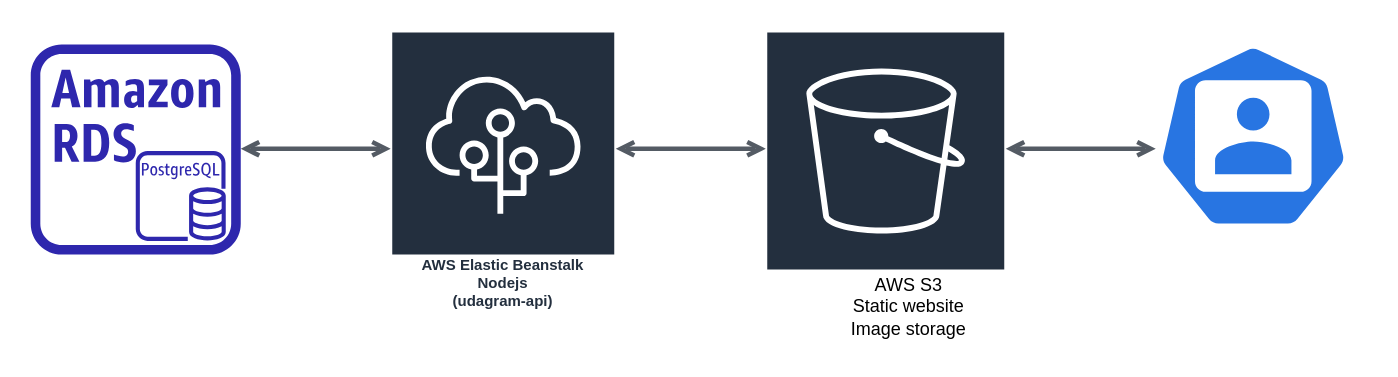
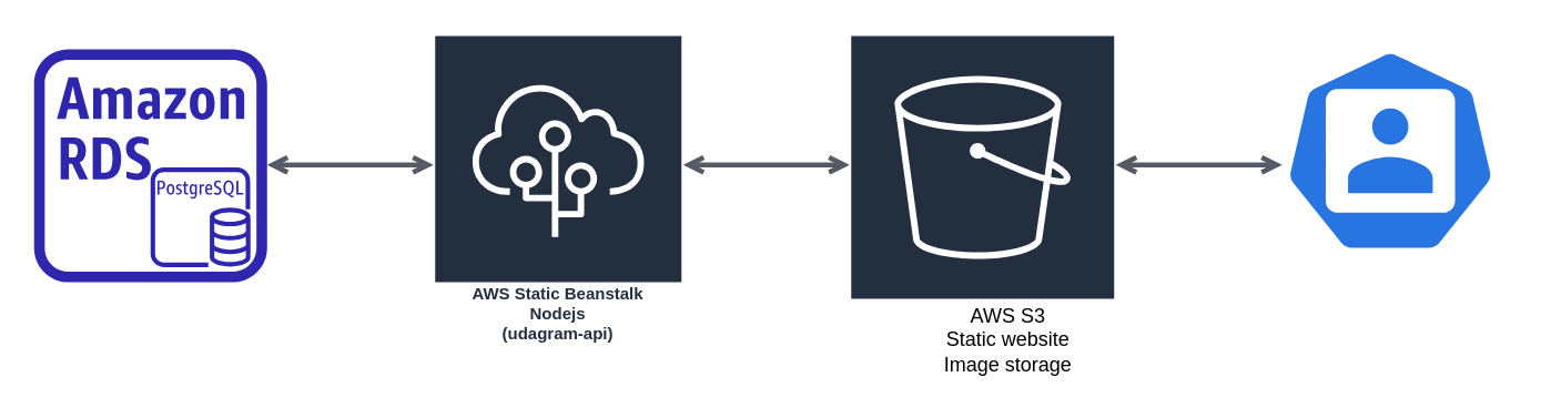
  <mxCell id="0" />
  <mxCell id="1" parent="0" />
  <mxCell id="2" value="" style="sketch=0;outlineConnect=0;fontColor=#232F3E;gradientColor=none;fillColor=#2E27AD;strokeColor=none;dashed=0;verticalLabelPosition=bottom;verticalAlign=top;align=center;html=1;fontSize=12;fontStyle=0;aspect=fixed;pointerEvents=1;shape=mxgraph.aws4.rds_instance_alt;" vertex="1" parent="1"><mxGeometry x="20" y="29" width="140" height="140" as="geometry" /></mxCell>
  <mxCell id="3" value="" style="edgeStyle=orthogonalEdgeStyle;html=1;endArrow=open;elbow=vertical;startArrow=open;startFill=0;endFill=0;strokeColor=#545B64;rounded=0;strokeWidth=3;" edge="1" parent="1"><mxGeometry width="100" relative="1" as="geometry"><mxPoint x="160" y="98.5" as="sourcePoint" /><mxPoint x="260" y="98.5" as="targetPoint" /></mxGeometry></mxCell>
  <mxCell id="4" value="" style="sketch=0;outlineConnect=0;fontColor=#232F3E;gradientColor=none;fillColor=#2E27AD;strokeColor=none;dashed=0;verticalLabelPosition=bottom;verticalAlign=top;align=center;html=1;fontSize=12;fontStyle=0;aspect=fixed;pointerEvents=1;shape=mxgraph.aws4.rds_postgresql_instance;" vertex="1" parent="1"><mxGeometry x="90" y="100" width="60" height="60" as="geometry" /></mxCell>
- <mxCell id="5" value="AWS Elastic Beanstalk &lt;br&gt;Nodejs&lt;br&gt;(udagram-api)" style="sketch=0;outlineConnect=0;fontColor=#232F3E;gradientColor=none;strokeColor=#ffffff;fillColor=#232F3E;dashed=0;verticalLabelPosition=middle;verticalAlign=bottom;align=center;html=1;whiteSpace=wrap;fontSize=10;fontStyle=1;spacing=3;shape=mxgraph.aws4.productIcon;prIcon=mxgraph.aws4.elastic_beanstalk;" vertex="1" parent="1"><mxGeometry x="260" y="20" width="150" height="190" as="geometry" /></mxCell>
+ <mxCell id="5" value="AWS Static Beanstalk &lt;br&gt;Nodejs&lt;br&gt;(udagram-api)" style="sketch=0;outlineConnect=0;fontColor=#232F3E;gradientColor=none;strokeColor=#ffffff;fillColor=#232F3E;dashed=0;verticalLabelPosition=middle;verticalAlign=bottom;align=center;html=1;whiteSpace=wrap;fontSize=10;fontStyle=1;spacing=3;shape=mxgraph.aws4.productIcon;prIcon=mxgraph.aws4.elastic_beanstalk;" vertex="1" parent="1"><mxGeometry x="260" y="20" width="150" height="190" as="geometry" /></mxCell>
  <mxCell id="6" value="&lt;br&gt;&lt;br&gt;&lt;br&gt;&lt;br&gt;&lt;br&gt;&lt;br&gt;&lt;br&gt;" style="sketch=0;outlineConnect=0;fontColor=#232F3E;gradientColor=none;strokeColor=#ffffff;fillColor=#232F3E;dashed=0;verticalLabelPosition=middle;verticalAlign=bottom;align=center;html=1;whiteSpace=wrap;fontSize=10;fontStyle=1;spacing=3;shape=mxgraph.aws4.productIcon;prIcon=mxgraph.aws4.s3;" vertex="1" parent="1"><mxGeometry x="510" y="20" width="160" height="140" as="geometry" /></mxCell>
  <mxCell id="7" value="" style="edgeStyle=orthogonalEdgeStyle;html=1;endArrow=open;elbow=vertical;startArrow=open;startFill=0;endFill=0;strokeColor=#545B64;rounded=0;strokeWidth=3;" edge="1" parent="1"><mxGeometry width="100" relative="1" as="geometry"><mxPoint x="410" y="98.5" as="sourcePoint" /><mxPoint x="510" y="98.5" as="targetPoint" /></mxGeometry></mxCell>
  <mxCell id="8" value="AWS S3&lt;br&gt;Static website&lt;br&gt;Image storage" style="text;html=1;align=center;verticalAlign=middle;resizable=0;points=[];autosize=1;strokeColor=none;fillColor=none;" vertex="1" parent="1"><mxGeometry x="560" y="179" width="90" height="50" as="geometry" /></mxCell>
  <mxCell id="9" value="" style="sketch=0;html=1;dashed=0;whitespace=wrap;fillColor=#2875E2;strokeColor=#ffffff;points=[[0.005,0.63,0],[0.1,0.2,0],[0.9,0.2,0],[0.5,0,0],[0.995,0.63,0],[0.72,0.99,0],[0.5,1,0],[0.28,0.99,0]];shape=mxgraph.kubernetes.icon;prIcon=user" vertex="1" parent="1"><mxGeometry x="760" y="28" width="150" height="124" as="geometry" /></mxCell>
  <mxCell id="10" value="" style="edgeStyle=orthogonalEdgeStyle;html=1;endArrow=open;elbow=vertical;startArrow=open;startFill=0;endFill=0;strokeColor=#545B64;rounded=0;strokeWidth=3;" edge="1" parent="1"><mxGeometry width="100" relative="1" as="geometry"><mxPoint x="670" y="98.5" as="sourcePoint" /><mxPoint x="770" y="98.5" as="targetPoint" /></mxGeometry></mxCell>
